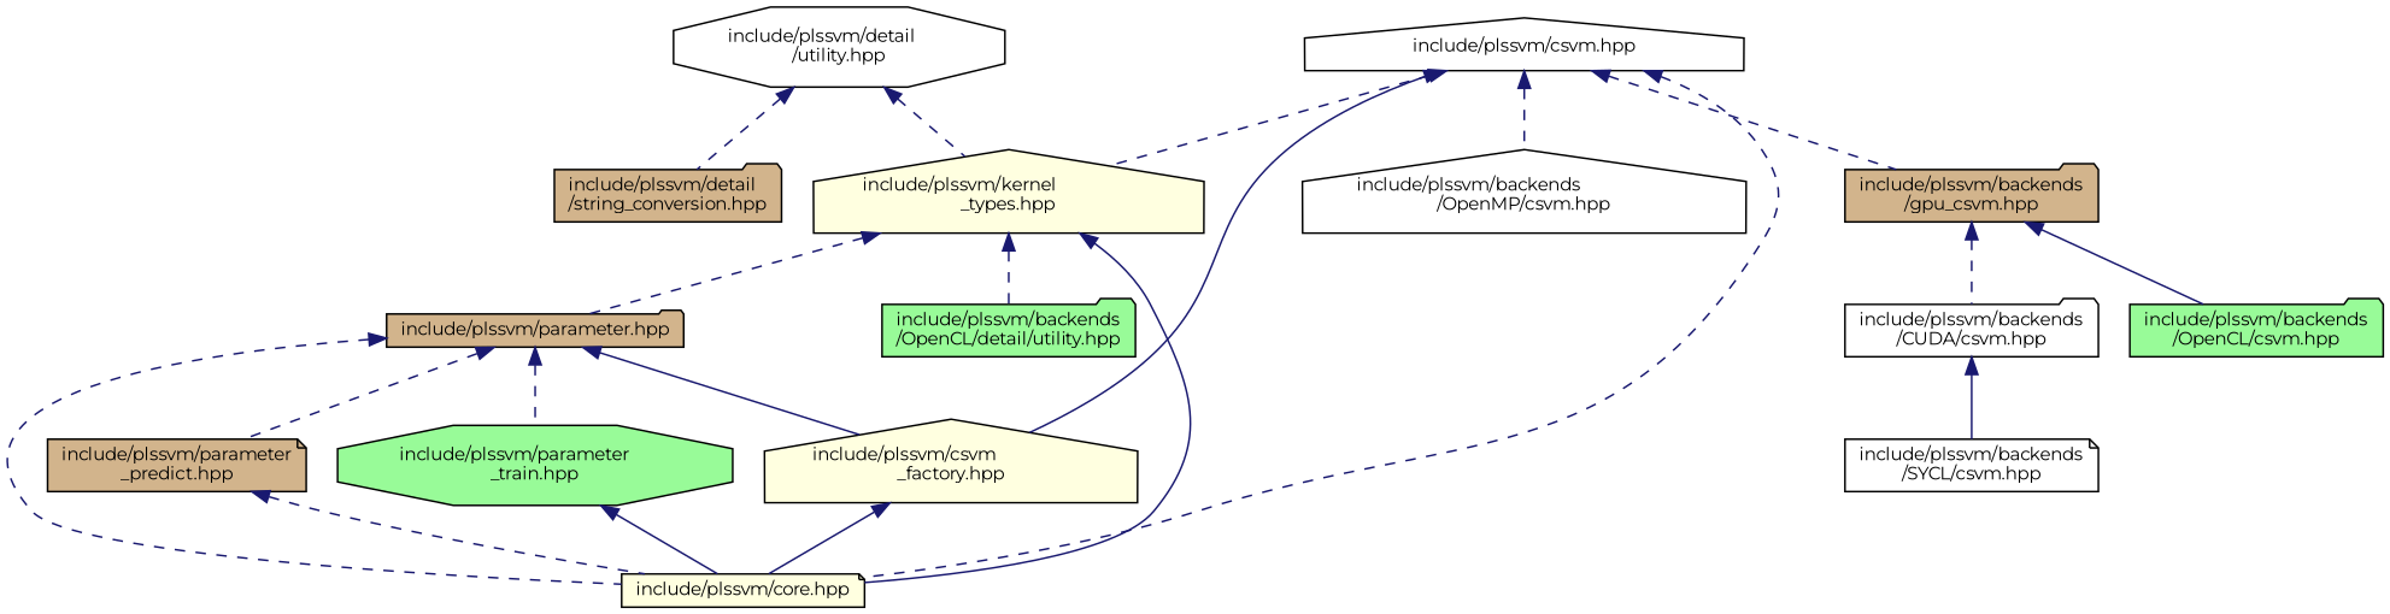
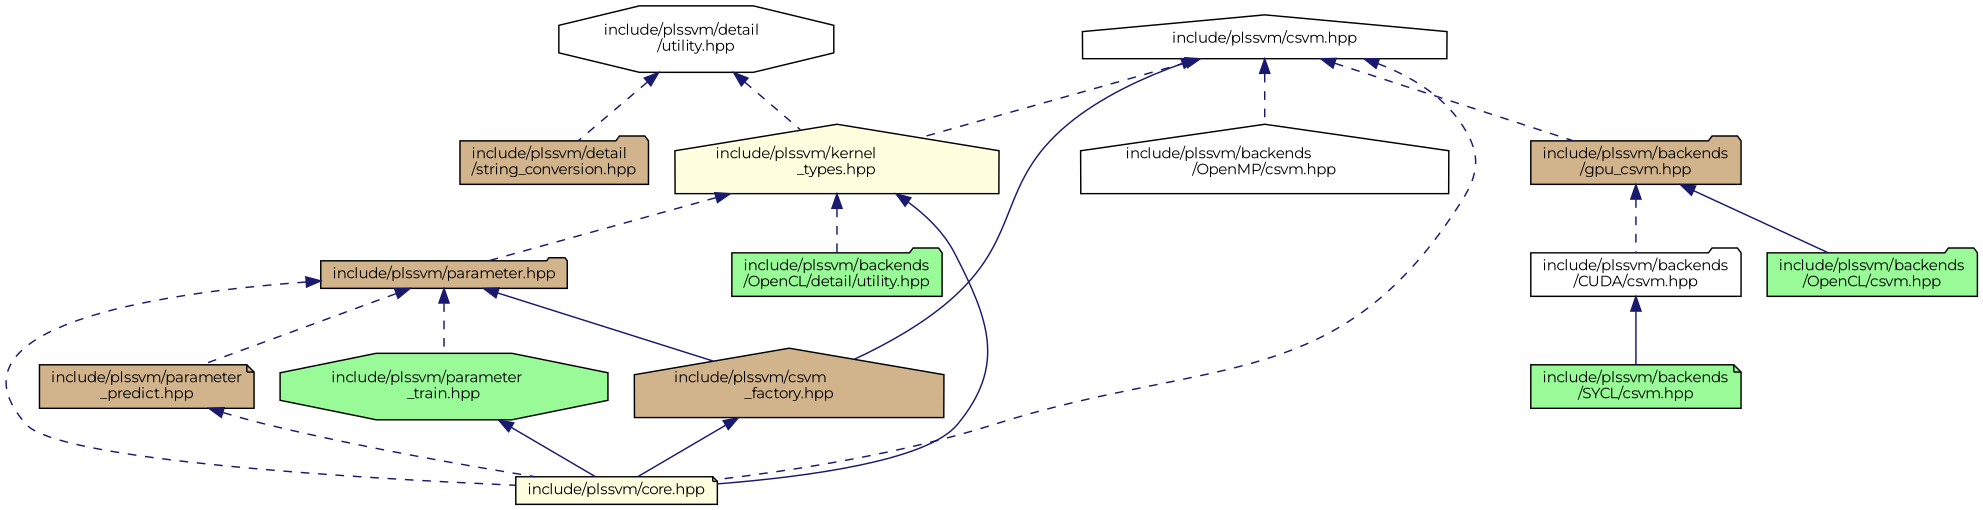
  digraph {
    fontname=Montserrat
    node [color=black fillcolor=white fontname=Montserrat fontsize=10 shape=folder style=filled]
    edge [color=midnightblue dir=back fontname=Montserrat fontsize=10 labelfontname=Helvetica labelfontsize=10 style=dashed]
    n1 [fontcolor=black height=0.2 label="include/plssvm/detail\l/utility.hpp" shape=octagon width=0.4]
    n2 [fillcolor=tan height=0.2 label="include/plssvm/detail\l/string_conversion.hpp" width=0.4]
    n3 [fillcolor=lightyellow height=0.2 label="include/plssvm/kernel\l_types.hpp" shape=house width=0.4]
    n4 [fillcolor=palegreen height=0.2 label="include/plssvm/backends\l/OpenCL/detail/utility.hpp" width=0.4]
    n5 [fillcolor=lightyellow height=0.2 label="include/plssvm/core.hpp" shape=note width=0.4]
    n6 [fillcolor=tan height=0.2 label="include/plssvm/parameter.hpp" width=0.4]
    n7 [height=0.2 label="include/plssvm/csvm.hpp" shape=house width=0.4]
    n8 [height=0.2 label="include/plssvm/backends\l/OpenMP/csvm.hpp" shape=house width=0.4]
    n9 [fillcolor=tan height=0.2 label="include/plssvm/backends\l/gpu_csvm.hpp" width=0.4]
-   n10 [fillcolor=lightyellow height=0.2 label="include/plssvm/csvm\l_factory.hpp" shape=house width=0.4]
+   n10 [fillcolor=tan height=0.2 label="include/plssvm/csvm\l_factory.hpp" shape=house width=0.4]
    n11 [fillcolor=tan height=0.2 label="include/plssvm/parameter\l_predict.hpp" shape=note width=0.4]
    n12 [fillcolor=palegreen height=0.2 label="include/plssvm/parameter\l_train.hpp" shape=octagon width=0.4]
    n13 [height=0.2 label="include/plssvm/backends\l/CUDA/csvm.hpp" width=0.4]
    n14 [fillcolor=palegreen height=0.2 label="include/plssvm/backends\l/OpenCL/csvm.hpp" width=0.4]
-   n15 [height=0.2 label="include/plssvm/backends\l/SYCL/csvm.hpp" shape=note width=0.4]
+   n15 [fillcolor=palegreen height=0.2 label="include/plssvm/backends\l/SYCL/csvm.hpp" shape=note width=0.4]
    n1 -> n2
    n1 -> n3
    n3 -> n4
    n3 -> n5 [style=solid]
    n3 -> n6
    n6 -> n5
    n6 -> n10 [style=solid]
    n6 -> n11
    n6 -> n12
    n7 -> n3
    n7 -> n5
    n7 -> n8
    n7 -> n9
    n7 -> n10 [style=solid]
    n9 -> n13
    n9 -> n14 [style=solid]
    n10 -> n5 [style=solid]
    n11 -> n5
    n12 -> n5 [style=solid]
    n13 -> n15 [style=solid]
  }
